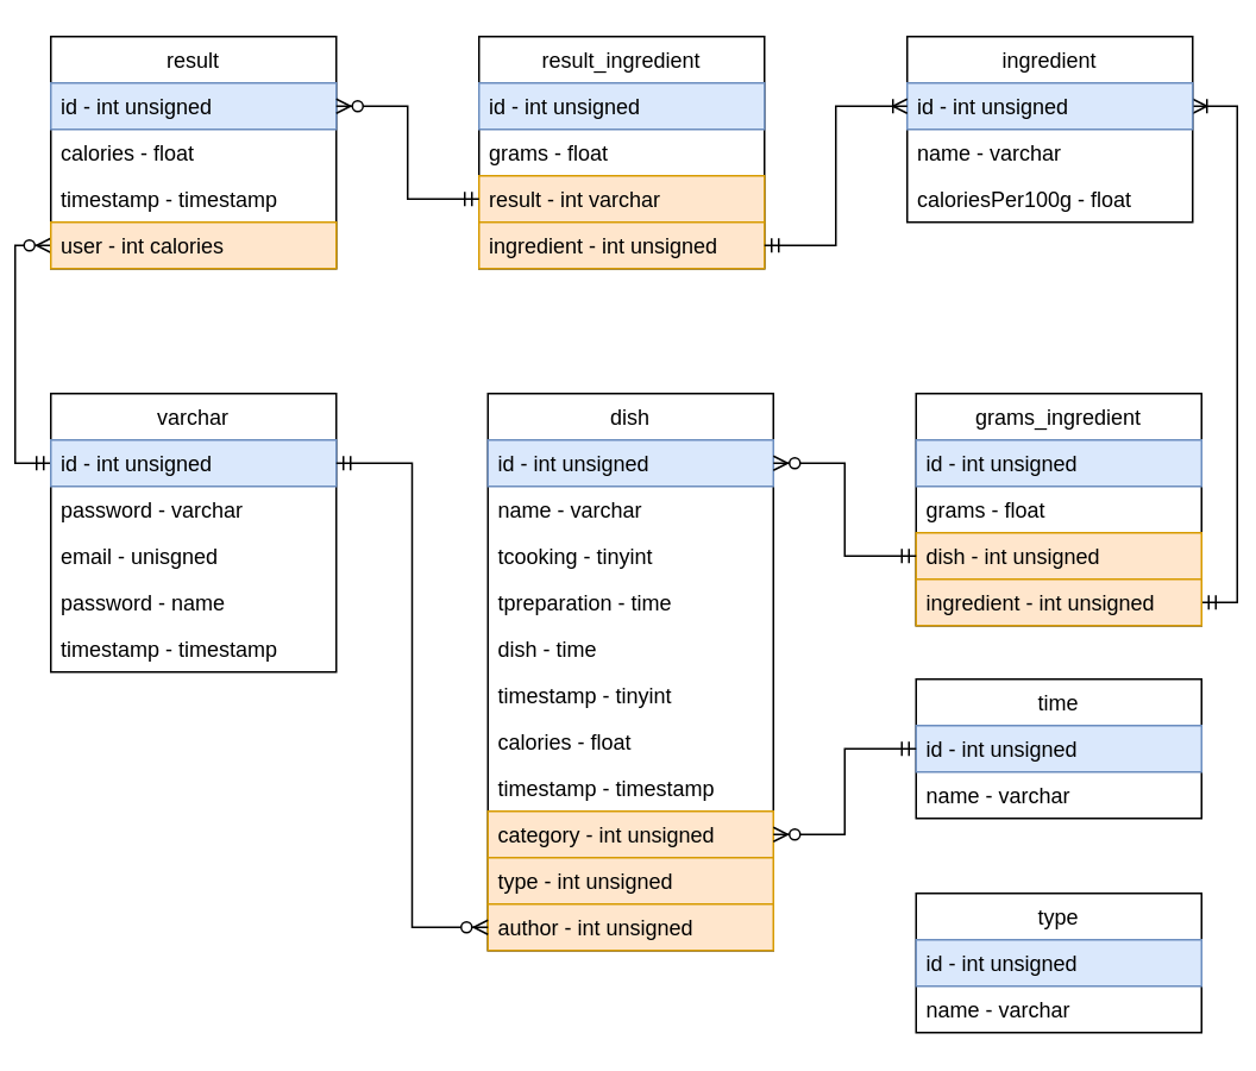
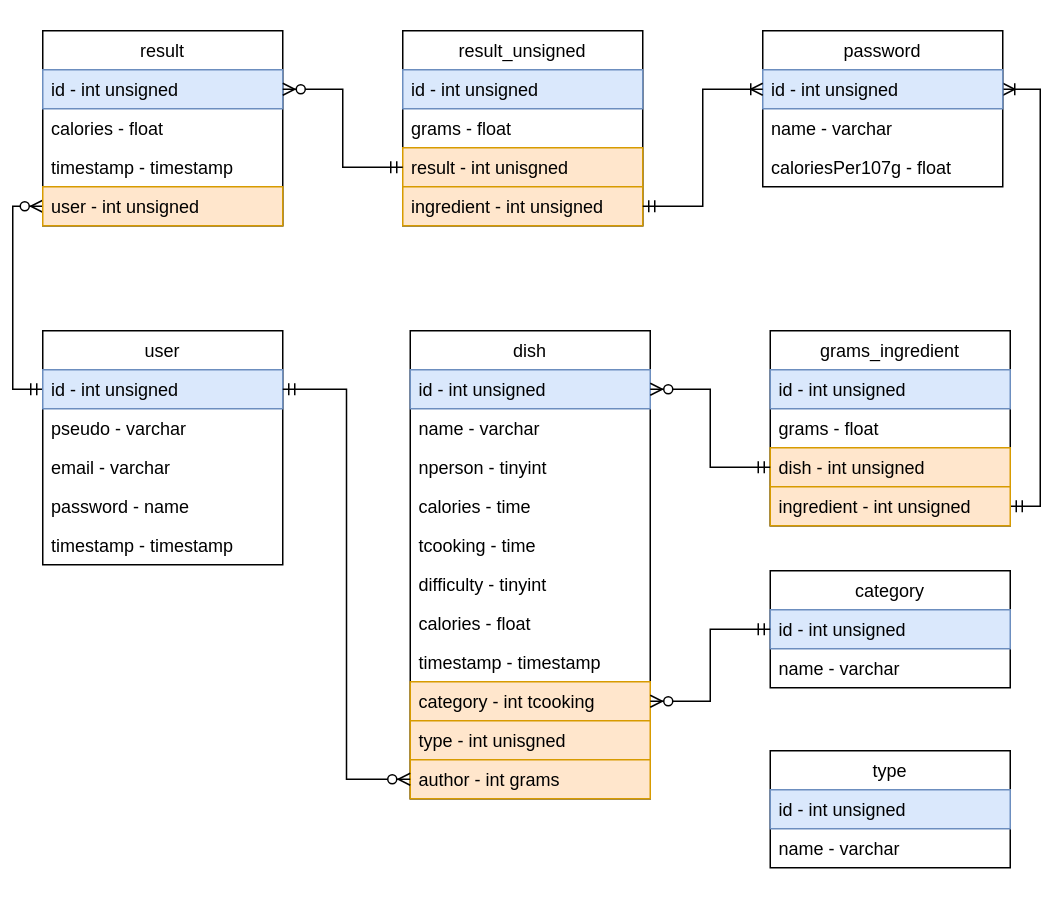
  <mxCell id="0" />
  <mxCell id="1" parent="0" />
- <mxCell id="2" value="result_ingredient" style="swimlane;fontStyle=0;childLayout=stackLayout;horizontal=1;startSize=26;fillColor=none;horizontalStack=0;resizeParent=1;resizeParentMax=0;resizeLast=0;collapsible=1;marginBottom=0;" parent="1" vertex="1"><mxGeometry x="260" width="160" height="130" as="geometry" y="20" /></mxCell>
+ <mxCell id="2" value="result_unsigned" style="swimlane;fontStyle=0;childLayout=stackLayout;horizontal=1;startSize=26;fillColor=none;horizontalStack=0;resizeParent=1;resizeParentMax=0;resizeLast=0;collapsible=1;marginBottom=0;" parent="1" vertex="1"><mxGeometry x="260" width="160" height="130" as="geometry" y="20" /></mxCell>
  <mxCell id="3" value="id - int unsigned" style="text;strokeColor=#6c8ebf;fillColor=#dae8fc;align=left;verticalAlign=top;spacingLeft=4;spacingRight=4;overflow=hidden;rotatable=0;points=[[0,0.5],[1,0.5]];portConstraint=eastwest;fontColor=#000000;" parent="2" vertex="1"><mxGeometry y="26" width="160" height="26" as="geometry" /></mxCell>
  <mxCell id="4" value="grams - float" style="text;align=left;verticalAlign=top;spacingLeft=4;spacingRight=4;overflow=hidden;rotatable=0;points=[[0,0.5],[1,0.5]];portConstraint=eastwest;" vertex="1" parent="2"><mxGeometry y="52" width="160" height="26" as="geometry" /></mxCell>
- <mxCell id="5" value="result - int varchar" style="text;strokeColor=#d79b00;fillColor=#ffe6cc;align=left;verticalAlign=top;spacingLeft=4;spacingRight=4;overflow=hidden;rotatable=0;points=[[0,0.5],[1,0.5]];portConstraint=eastwest;" parent="2" vertex="1"><mxGeometry y="78" width="160" height="26" as="geometry" /></mxCell>
+ <mxCell id="5" value="result - int unisgned" style="text;strokeColor=#d79b00;fillColor=#ffe6cc;align=left;verticalAlign=top;spacingLeft=4;spacingRight=4;overflow=hidden;rotatable=0;points=[[0,0.5],[1,0.5]];portConstraint=eastwest;" parent="2" vertex="1"><mxGeometry y="78" width="160" height="26" as="geometry" /></mxCell>
  <mxCell id="6" value="ingredient - int unsigned" style="text;strokeColor=#d79b00;fillColor=#ffe6cc;align=left;verticalAlign=top;spacingLeft=4;spacingRight=4;overflow=hidden;rotatable=0;points=[[0,0.5],[1,0.5]];portConstraint=eastwest;" parent="2" vertex="1"><mxGeometry y="104" width="160" height="26" as="geometry" /></mxCell>
  <mxCell id="7" style="edgeStyle=orthogonalEdgeStyle;rounded=0;orthogonalLoop=1;jettySize=auto;html=1;exitX=0;exitY=0.5;exitDx=0;exitDy=0;entryX=0;entryY=0.5;entryDx=0;entryDy=0;endArrow=ERzeroToMany;endFill=1;startArrow=ERmandOne;startFill=0;" parent="1" source="21" target="12" edge="1"><mxGeometry relative="1" as="geometry" /></mxCell>
  <mxCell id="8" value="result" style="swimlane;fontStyle=0;childLayout=stackLayout;horizontal=1;startSize=26;fillColor=none;horizontalStack=0;resizeParent=1;resizeParentMax=0;resizeLast=0;collapsible=1;marginBottom=0;" parent="1" vertex="1"><mxGeometry x="20" width="160" height="130" as="geometry" y="20" /></mxCell>
  <mxCell id="9" value="id - int unsigned" style="text;strokeColor=#6c8ebf;fillColor=#dae8fc;align=left;verticalAlign=top;spacingLeft=4;spacingRight=4;overflow=hidden;rotatable=0;points=[[0,0.5],[1,0.5]];portConstraint=eastwest;fontColor=#000000;" parent="8" vertex="1"><mxGeometry y="26" width="160" height="26" as="geometry" /></mxCell>
  <mxCell id="10" value="calories - float" style="text;strokeColor=none;fillColor=none;align=left;verticalAlign=top;spacingLeft=4;spacingRight=4;overflow=hidden;rotatable=0;points=[[0,0.5],[1,0.5]];portConstraint=eastwest;" parent="8" vertex="1"><mxGeometry y="52" width="160" height="26" as="geometry" /></mxCell>
  <mxCell id="11" value="timestamp - timestamp" style="text;strokeColor=none;fillColor=none;align=left;verticalAlign=top;spacingLeft=4;spacingRight=4;overflow=hidden;rotatable=0;points=[[0,0.5],[1,0.5]];portConstraint=eastwest;" parent="8" vertex="1"><mxGeometry y="78" width="160" height="26" as="geometry" /></mxCell>
- <mxCell id="12" value="user - int calories" style="text;strokeColor=#d79b00;fillColor=#ffe6cc;align=left;verticalAlign=top;spacingLeft=4;spacingRight=4;overflow=hidden;rotatable=0;points=[[0,0.5],[1,0.5]];portConstraint=eastwest;" parent="8" vertex="1"><mxGeometry y="104" width="160" height="26" as="geometry" /></mxCell>
+ <mxCell id="12" value="user - int unsigned" style="text;strokeColor=#d79b00;fillColor=#ffe6cc;align=left;verticalAlign=top;spacingLeft=4;spacingRight=4;overflow=hidden;rotatable=0;points=[[0,0.5],[1,0.5]];portConstraint=eastwest;" parent="8" vertex="1"><mxGeometry y="104" width="160" height="26" as="geometry" /></mxCell>
  <mxCell id="13" style="edgeStyle=orthogonalEdgeStyle;rounded=0;orthogonalLoop=1;jettySize=auto;html=1;exitX=1;exitY=0.5;exitDx=0;exitDy=0;entryX=1;entryY=0.5;entryDx=0;entryDy=0;startArrow=ERoneToMany;startFill=0;endArrow=ERmandOne;endFill=0;" parent="1" source="15" target="42" edge="1"><mxGeometry relative="1" as="geometry" /></mxCell>
- <mxCell id="14" value="ingredient" style="swimlane;fontStyle=0;childLayout=stackLayout;horizontal=1;startSize=26;fillColor=none;horizontalStack=0;resizeParent=1;resizeParentMax=0;resizeLast=0;collapsible=1;marginBottom=0;" parent="1" vertex="1"><mxGeometry x="500" width="160" height="104" as="geometry" y="20" /></mxCell>
+ <mxCell id="14" value="password" style="swimlane;fontStyle=0;childLayout=stackLayout;horizontal=1;startSize=26;fillColor=none;horizontalStack=0;resizeParent=1;resizeParentMax=0;resizeLast=0;collapsible=1;marginBottom=0;" parent="1" vertex="1"><mxGeometry x="500" width="160" height="104" as="geometry" y="20" /></mxCell>
  <mxCell id="15" value="id - int unsigned" style="text;strokeColor=#6c8ebf;fillColor=#dae8fc;align=left;verticalAlign=top;spacingLeft=4;spacingRight=4;overflow=hidden;rotatable=0;points=[[0,0.5],[1,0.5]];portConstraint=eastwest;" parent="14" vertex="1"><mxGeometry y="26" width="160" height="26" as="geometry" /></mxCell>
  <mxCell id="16" value="name - varchar" style="text;strokeColor=none;fillColor=none;align=left;verticalAlign=top;spacingLeft=4;spacingRight=4;overflow=hidden;rotatable=0;points=[[0,0.5],[1,0.5]];portConstraint=eastwest;" parent="14" vertex="1"><mxGeometry y="52" width="160" height="26" as="geometry" /></mxCell>
- <mxCell id="17" value="caloriesPer100g - float" style="text;strokeColor=none;fillColor=none;align=left;verticalAlign=top;spacingLeft=4;spacingRight=4;overflow=hidden;rotatable=0;points=[[0,0.5],[1,0.5]];portConstraint=eastwest;" parent="14" vertex="1"><mxGeometry y="78" width="160" height="26" as="geometry" /></mxCell>
+ <mxCell id="17" value="caloriesPer107g - float" style="text;strokeColor=none;fillColor=none;align=left;verticalAlign=top;spacingLeft=4;spacingRight=4;overflow=hidden;rotatable=0;points=[[0,0.5],[1,0.5]];portConstraint=eastwest;" parent="14" vertex="1"><mxGeometry y="78" width="160" height="26" as="geometry" /></mxCell>
  <mxCell id="18" style="edgeStyle=orthogonalEdgeStyle;rounded=0;orthogonalLoop=1;jettySize=auto;html=1;exitX=1;exitY=0.5;exitDx=0;exitDy=0;entryX=0;entryY=0.5;entryDx=0;entryDy=0;endArrow=ERmandOne;endFill=0;startArrow=ERzeroToMany;startFill=1;" parent="1" source="9" target="5" edge="1"><mxGeometry relative="1" as="geometry" /></mxCell>
  <mxCell id="19" style="edgeStyle=orthogonalEdgeStyle;rounded=0;orthogonalLoop=1;jettySize=auto;html=1;exitX=0;exitY=0.5;exitDx=0;exitDy=0;entryX=1;entryY=0.5;entryDx=0;entryDy=0;startArrow=ERoneToMany;startFill=0;endArrow=ERmandOne;endFill=0;" parent="1" source="15" target="6" edge="1"><mxGeometry relative="1" as="geometry" /></mxCell>
- <mxCell id="20" value="varchar" style="swimlane;fontStyle=0;childLayout=stackLayout;horizontal=1;startSize=26;fillColor=none;horizontalStack=0;resizeParent=1;resizeParentMax=0;resizeLast=0;collapsible=1;marginBottom=0;" parent="1" vertex="1"><mxGeometry x="20" y="220" width="160" height="156" as="geometry" /></mxCell>
+ <mxCell id="20" value="user" style="swimlane;fontStyle=0;childLayout=stackLayout;horizontal=1;startSize=26;fillColor=none;horizontalStack=0;resizeParent=1;resizeParentMax=0;resizeLast=0;collapsible=1;marginBottom=0;" parent="1" vertex="1"><mxGeometry x="20" y="220" width="160" height="156" as="geometry" /></mxCell>
  <mxCell id="21" value="id - int unsigned" style="text;strokeColor=#6c8ebf;fillColor=#dae8fc;align=left;verticalAlign=top;spacingLeft=4;spacingRight=4;overflow=hidden;rotatable=0;points=[[0,0.5],[1,0.5]];portConstraint=eastwest;" parent="20" vertex="1"><mxGeometry y="26" width="160" height="26" as="geometry" /></mxCell>
- <mxCell id="22" value="password - varchar" style="text;strokeColor=none;fillColor=none;align=left;verticalAlign=top;spacingLeft=4;spacingRight=4;overflow=hidden;rotatable=0;points=[[0,0.5],[1,0.5]];portConstraint=eastwest;" parent="20" vertex="1"><mxGeometry y="52" width="160" height="26" as="geometry" /></mxCell>
- <mxCell id="23" value="email - unisgned" style="text;strokeColor=none;fillColor=none;align=left;verticalAlign=top;spacingLeft=4;spacingRight=4;overflow=hidden;rotatable=0;points=[[0,0.5],[1,0.5]];portConstraint=eastwest;" parent="20" vertex="1"><mxGeometry y="78" width="160" height="26" as="geometry" /></mxCell>
+ <mxCell id="22" value="pseudo - varchar" style="text;strokeColor=none;fillColor=none;align=left;verticalAlign=top;spacingLeft=4;spacingRight=4;overflow=hidden;rotatable=0;points=[[0,0.5],[1,0.5]];portConstraint=eastwest;" parent="20" vertex="1"><mxGeometry y="52" width="160" height="26" as="geometry" /></mxCell>
+ <mxCell id="23" value="email - varchar" style="text;strokeColor=none;fillColor=none;align=left;verticalAlign=top;spacingLeft=4;spacingRight=4;overflow=hidden;rotatable=0;points=[[0,0.5],[1,0.5]];portConstraint=eastwest;" parent="20" vertex="1"><mxGeometry y="78" width="160" height="26" as="geometry" /></mxCell>
  <mxCell id="24" value="password - name" style="text;strokeColor=none;fillColor=none;align=left;verticalAlign=top;spacingLeft=4;spacingRight=4;overflow=hidden;rotatable=0;points=[[0,0.5],[1,0.5]];portConstraint=eastwest;" parent="20" vertex="1"><mxGeometry y="104" width="160" height="26" as="geometry" /></mxCell>
  <mxCell id="25" value="timestamp - timestamp" style="text;strokeColor=none;fillColor=none;align=left;verticalAlign=top;spacingLeft=4;spacingRight=4;overflow=hidden;rotatable=0;points=[[0,0.5],[1,0.5]];portConstraint=eastwest;" parent="20" vertex="1"><mxGeometry y="130" width="160" height="26" as="geometry" /></mxCell>
  <mxCell id="26" value="dish" style="swimlane;fontStyle=0;childLayout=stackLayout;horizontal=1;startSize=26;fillColor=none;horizontalStack=0;resizeParent=1;resizeParentMax=0;resizeLast=0;collapsible=1;marginBottom=0;" parent="1" vertex="1"><mxGeometry x="265" y="220" width="160" height="312" as="geometry" /></mxCell>
  <mxCell id="27" value="id - int unsigned" style="text;strokeColor=#6c8ebf;fillColor=#dae8fc;align=left;verticalAlign=top;spacingLeft=4;spacingRight=4;overflow=hidden;rotatable=0;points=[[0,0.5],[1,0.5]];portConstraint=eastwest;" parent="26" vertex="1"><mxGeometry y="26" width="160" height="26" as="geometry" /></mxCell>
  <mxCell id="28" value="name - varchar" style="text;strokeColor=none;fillColor=none;align=left;verticalAlign=top;spacingLeft=4;spacingRight=4;overflow=hidden;rotatable=0;points=[[0,0.5],[1,0.5]];portConstraint=eastwest;" parent="26" vertex="1"><mxGeometry y="52" width="160" height="26" as="geometry" /></mxCell>
- <mxCell id="29" value="tcooking - tinyint" style="text;strokeColor=none;fillColor=none;align=left;verticalAlign=top;spacingLeft=4;spacingRight=4;overflow=hidden;rotatable=0;points=[[0,0.5],[1,0.5]];portConstraint=eastwest;" parent="26" vertex="1"><mxGeometry y="78" width="160" height="26" as="geometry" /></mxCell>
- <mxCell id="30" value="tpreparation - time" style="text;strokeColor=none;fillColor=none;align=left;verticalAlign=top;spacingLeft=4;spacingRight=4;overflow=hidden;rotatable=0;points=[[0,0.5],[1,0.5]];portConstraint=eastwest;" parent="26" vertex="1"><mxGeometry y="104" width="160" height="26" as="geometry" /></mxCell>
- <mxCell id="31" value="dish - time" style="text;strokeColor=none;fillColor=none;align=left;verticalAlign=top;spacingLeft=4;spacingRight=4;overflow=hidden;rotatable=0;points=[[0,0.5],[1,0.5]];portConstraint=eastwest;" parent="26" vertex="1"><mxGeometry y="130" width="160" height="26" as="geometry" /></mxCell>
- <mxCell id="32" value="timestamp - tinyint" style="text;strokeColor=none;fillColor=none;align=left;verticalAlign=top;spacingLeft=4;spacingRight=4;overflow=hidden;rotatable=0;points=[[0,0.5],[1,0.5]];portConstraint=eastwest;" parent="26" vertex="1"><mxGeometry y="156" width="160" height="26" as="geometry" /></mxCell>
+ <mxCell id="29" value="nperson - tinyint" style="text;strokeColor=none;fillColor=none;align=left;verticalAlign=top;spacingLeft=4;spacingRight=4;overflow=hidden;rotatable=0;points=[[0,0.5],[1,0.5]];portConstraint=eastwest;" parent="26" vertex="1"><mxGeometry y="78" width="160" height="26" as="geometry" /></mxCell>
+ <mxCell id="30" value="calories - time" style="text;strokeColor=none;fillColor=none;align=left;verticalAlign=top;spacingLeft=4;spacingRight=4;overflow=hidden;rotatable=0;points=[[0,0.5],[1,0.5]];portConstraint=eastwest;" parent="26" vertex="1"><mxGeometry y="104" width="160" height="26" as="geometry" /></mxCell>
+ <mxCell id="31" value="tcooking - time" style="text;strokeColor=none;fillColor=none;align=left;verticalAlign=top;spacingLeft=4;spacingRight=4;overflow=hidden;rotatable=0;points=[[0,0.5],[1,0.5]];portConstraint=eastwest;" parent="26" vertex="1"><mxGeometry y="130" width="160" height="26" as="geometry" /></mxCell>
+ <mxCell id="32" value="difficulty - tinyint" style="text;strokeColor=none;fillColor=none;align=left;verticalAlign=top;spacingLeft=4;spacingRight=4;overflow=hidden;rotatable=0;points=[[0,0.5],[1,0.5]];portConstraint=eastwest;" parent="26" vertex="1"><mxGeometry y="156" width="160" height="26" as="geometry" /></mxCell>
  <mxCell id="33" value="calories - float" style="text;strokeColor=none;fillColor=none;align=left;verticalAlign=top;spacingLeft=4;spacingRight=4;overflow=hidden;rotatable=0;points=[[0,0.5],[1,0.5]];portConstraint=eastwest;" parent="26" vertex="1"><mxGeometry y="182" width="160" height="26" as="geometry" /></mxCell>
  <mxCell id="34" value="timestamp - timestamp" style="text;strokeColor=none;fillColor=none;align=left;verticalAlign=top;spacingLeft=4;spacingRight=4;overflow=hidden;rotatable=0;points=[[0,0.5],[1,0.5]];portConstraint=eastwest;" parent="26" vertex="1"><mxGeometry y="208" width="160" height="26" as="geometry" /></mxCell>
- <mxCell id="35" value="category - int unsigned" style="text;strokeColor=#d79b00;fillColor=#ffe6cc;align=left;verticalAlign=top;spacingLeft=4;spacingRight=4;overflow=hidden;rotatable=0;points=[[0,0.5],[1,0.5]];portConstraint=eastwest;" parent="26" vertex="1"><mxGeometry y="234" width="160" height="26" as="geometry" /></mxCell>
- <mxCell id="36" value="type - int unsigned" style="text;strokeColor=#d79b00;fillColor=#ffe6cc;align=left;verticalAlign=top;spacingLeft=4;spacingRight=4;overflow=hidden;rotatable=0;points=[[0,0.5],[1,0.5]];portConstraint=eastwest;" parent="26" vertex="1"><mxGeometry y="260" width="160" height="26" as="geometry" /></mxCell>
- <mxCell id="37" value="author - int unsigned" style="text;strokeColor=#d79b00;fillColor=#ffe6cc;align=left;verticalAlign=top;spacingLeft=4;spacingRight=4;overflow=hidden;rotatable=0;points=[[0,0.5],[1,0.5]];portConstraint=eastwest;" parent="26" vertex="1"><mxGeometry y="286" width="160" height="26" as="geometry" /></mxCell>
+ <mxCell id="35" value="category - int tcooking" style="text;strokeColor=#d79b00;fillColor=#ffe6cc;align=left;verticalAlign=top;spacingLeft=4;spacingRight=4;overflow=hidden;rotatable=0;points=[[0,0.5],[1,0.5]];portConstraint=eastwest;" parent="26" vertex="1"><mxGeometry y="234" width="160" height="26" as="geometry" /></mxCell>
+ <mxCell id="36" value="type - int unisgned" style="text;strokeColor=#d79b00;fillColor=#ffe6cc;align=left;verticalAlign=top;spacingLeft=4;spacingRight=4;overflow=hidden;rotatable=0;points=[[0,0.5],[1,0.5]];portConstraint=eastwest;" parent="26" vertex="1"><mxGeometry y="260" width="160" height="26" as="geometry" /></mxCell>
+ <mxCell id="37" value="author - int grams" style="text;strokeColor=#d79b00;fillColor=#ffe6cc;align=left;verticalAlign=top;spacingLeft=4;spacingRight=4;overflow=hidden;rotatable=0;points=[[0,0.5],[1,0.5]];portConstraint=eastwest;" parent="26" vertex="1"><mxGeometry y="286" width="160" height="26" as="geometry" /></mxCell>
  <mxCell id="38" value="grams_ingredient" style="swimlane;fontStyle=0;childLayout=stackLayout;horizontal=1;startSize=26;fillColor=none;horizontalStack=0;resizeParent=1;resizeParentMax=0;resizeLast=0;collapsible=1;marginBottom=0;" parent="1" vertex="1"><mxGeometry x="505" y="220" width="160" height="130" as="geometry" /></mxCell>
  <mxCell id="39" value="id - int unsigned" style="text;strokeColor=#6c8ebf;fillColor=#dae8fc;align=left;verticalAlign=top;spacingLeft=4;spacingRight=4;overflow=hidden;rotatable=0;points=[[0,0.5],[1,0.5]];portConstraint=eastwest;" parent="38" vertex="1"><mxGeometry y="26" width="160" height="26" as="geometry" /></mxCell>
  <mxCell id="40" value="grams - float" style="text;align=left;verticalAlign=top;spacingLeft=4;spacingRight=4;overflow=hidden;rotatable=0;points=[[0,0.5],[1,0.5]];portConstraint=eastwest;" parent="38" vertex="1"><mxGeometry y="52" width="160" height="26" as="geometry" /></mxCell>
  <mxCell id="41" value="dish - int unsigned" style="text;strokeColor=#d79b00;fillColor=#ffe6cc;align=left;verticalAlign=top;spacingLeft=4;spacingRight=4;overflow=hidden;rotatable=0;points=[[0,0.5],[1,0.5]];portConstraint=eastwest;" parent="38" vertex="1"><mxGeometry y="78" width="160" height="26" as="geometry" /></mxCell>
  <mxCell id="42" value="ingredient - int unsigned" style="text;strokeColor=#d79b00;fillColor=#ffe6cc;align=left;verticalAlign=top;spacingLeft=4;spacingRight=4;overflow=hidden;rotatable=0;points=[[0,0.5],[1,0.5]];portConstraint=eastwest;" parent="38" vertex="1"><mxGeometry y="104" width="160" height="26" as="geometry" /></mxCell>
  <mxCell id="43" style="edgeStyle=orthogonalEdgeStyle;rounded=0;orthogonalLoop=1;jettySize=auto;html=1;exitX=1;exitY=0.5;exitDx=0;exitDy=0;entryX=0;entryY=0.5;entryDx=0;entryDy=0;startArrow=ERmandOne;startFill=0;endArrow=ERzeroToMany;endFill=1;" parent="1" source="21" target="37" edge="1"><mxGeometry relative="1" as="geometry" /></mxCell>
- <mxCell id="44" value="time" style="swimlane;fontStyle=0;childLayout=stackLayout;horizontal=1;startSize=26;fillColor=none;horizontalStack=0;resizeParent=1;resizeParentMax=0;resizeLast=0;collapsible=1;marginBottom=0;" parent="1" vertex="1"><mxGeometry x="505" y="380" width="160" height="78" as="geometry" /></mxCell>
+ <mxCell id="44" value="category" style="swimlane;fontStyle=0;childLayout=stackLayout;horizontal=1;startSize=26;fillColor=none;horizontalStack=0;resizeParent=1;resizeParentMax=0;resizeLast=0;collapsible=1;marginBottom=0;" parent="1" vertex="1"><mxGeometry x="505" y="380" width="160" height="78" as="geometry" /></mxCell>
  <mxCell id="45" value="id - int unsigned" style="text;strokeColor=#6c8ebf;fillColor=#dae8fc;align=left;verticalAlign=top;spacingLeft=4;spacingRight=4;overflow=hidden;rotatable=0;points=[[0,0.5],[1,0.5]];portConstraint=eastwest;" parent="44" vertex="1"><mxGeometry y="26" width="160" height="26" as="geometry" /></mxCell>
  <mxCell id="46" value="name - varchar" style="text;strokeColor=none;fillColor=none;align=left;verticalAlign=top;spacingLeft=4;spacingRight=4;overflow=hidden;rotatable=0;points=[[0,0.5],[1,0.5]];portConstraint=eastwest;" parent="44" vertex="1"><mxGeometry y="52" width="160" height="26" as="geometry" /></mxCell>
  <mxCell id="47" value="type" style="swimlane;fontStyle=0;childLayout=stackLayout;horizontal=1;startSize=26;fillColor=none;horizontalStack=0;resizeParent=1;resizeParentMax=0;resizeLast=0;collapsible=1;marginBottom=0;" parent="1" vertex="1"><mxGeometry x="505" y="500" width="160" height="78" as="geometry" /></mxCell>
  <mxCell id="48" value="id - int unsigned" style="text;strokeColor=#6c8ebf;fillColor=#dae8fc;align=left;verticalAlign=top;spacingLeft=4;spacingRight=4;overflow=hidden;rotatable=0;points=[[0,0.5],[1,0.5]];portConstraint=eastwest;" parent="47" vertex="1"><mxGeometry y="26" width="160" height="26" as="geometry" /></mxCell>
  <mxCell id="49" value="name - varchar" style="text;strokeColor=none;fillColor=none;align=left;verticalAlign=top;spacingLeft=4;spacingRight=4;overflow=hidden;rotatable=0;points=[[0,0.5],[1,0.5]];portConstraint=eastwest;" parent="47" vertex="1"><mxGeometry y="52" width="160" height="26" as="geometry" /></mxCell>
  <mxCell id="50" style="edgeStyle=orthogonalEdgeStyle;rounded=0;orthogonalLoop=1;jettySize=auto;html=1;exitX=0;exitY=0.5;exitDx=0;exitDy=0;entryX=1;entryY=0.5;entryDx=0;entryDy=0;startArrow=ERmandOne;startFill=0;endArrow=ERzeroToMany;endFill=1;" parent="1" source="45" target="35" edge="1"><mxGeometry relative="1" as="geometry" /></mxCell>
  <mxCell id="51" style="edgeStyle=orthogonalEdgeStyle;rounded=0;orthogonalLoop=1;jettySize=auto;html=1;exitX=1;exitY=0.5;exitDx=0;exitDy=0;entryX=0;entryY=0.5;entryDx=0;entryDy=0;startArrow=ERzeroToMany;startFill=1;endArrow=ERmandOne;endFill=0;" parent="1" source="27" target="41" edge="1"><mxGeometry relative="1" as="geometry" /></mxCell>
